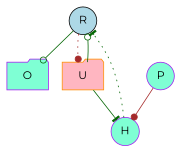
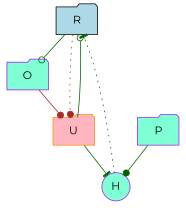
  digraph {
    fontname=Montserrat
    node [color=purple fillcolor=aquamarine fontname=Montserrat shape=circle style=filled]
    edge [arrowhead=dot color=darkgreen fontname=Montserrat style=solid]
-   R [color=black fillcolor=lightblue]
+   R [color=black fillcolor=lightblue shape=folder]
    H
    O [shape=folder]
    U [color=darkorange fillcolor=lightpink shape=folder]
-   P
+   P [shape=folder]
    R -> O [arrowhead=odot]
    R -> U [color=brown style=dotted]
    H -> R [arrowhead=tee style=dotted]
+   O -> U [color=brown]
    U -> R [arrowhead=odot]
    U -> H [arrowhead=tee]
-   P -> H [color=brown]
+   P -> H
  }
